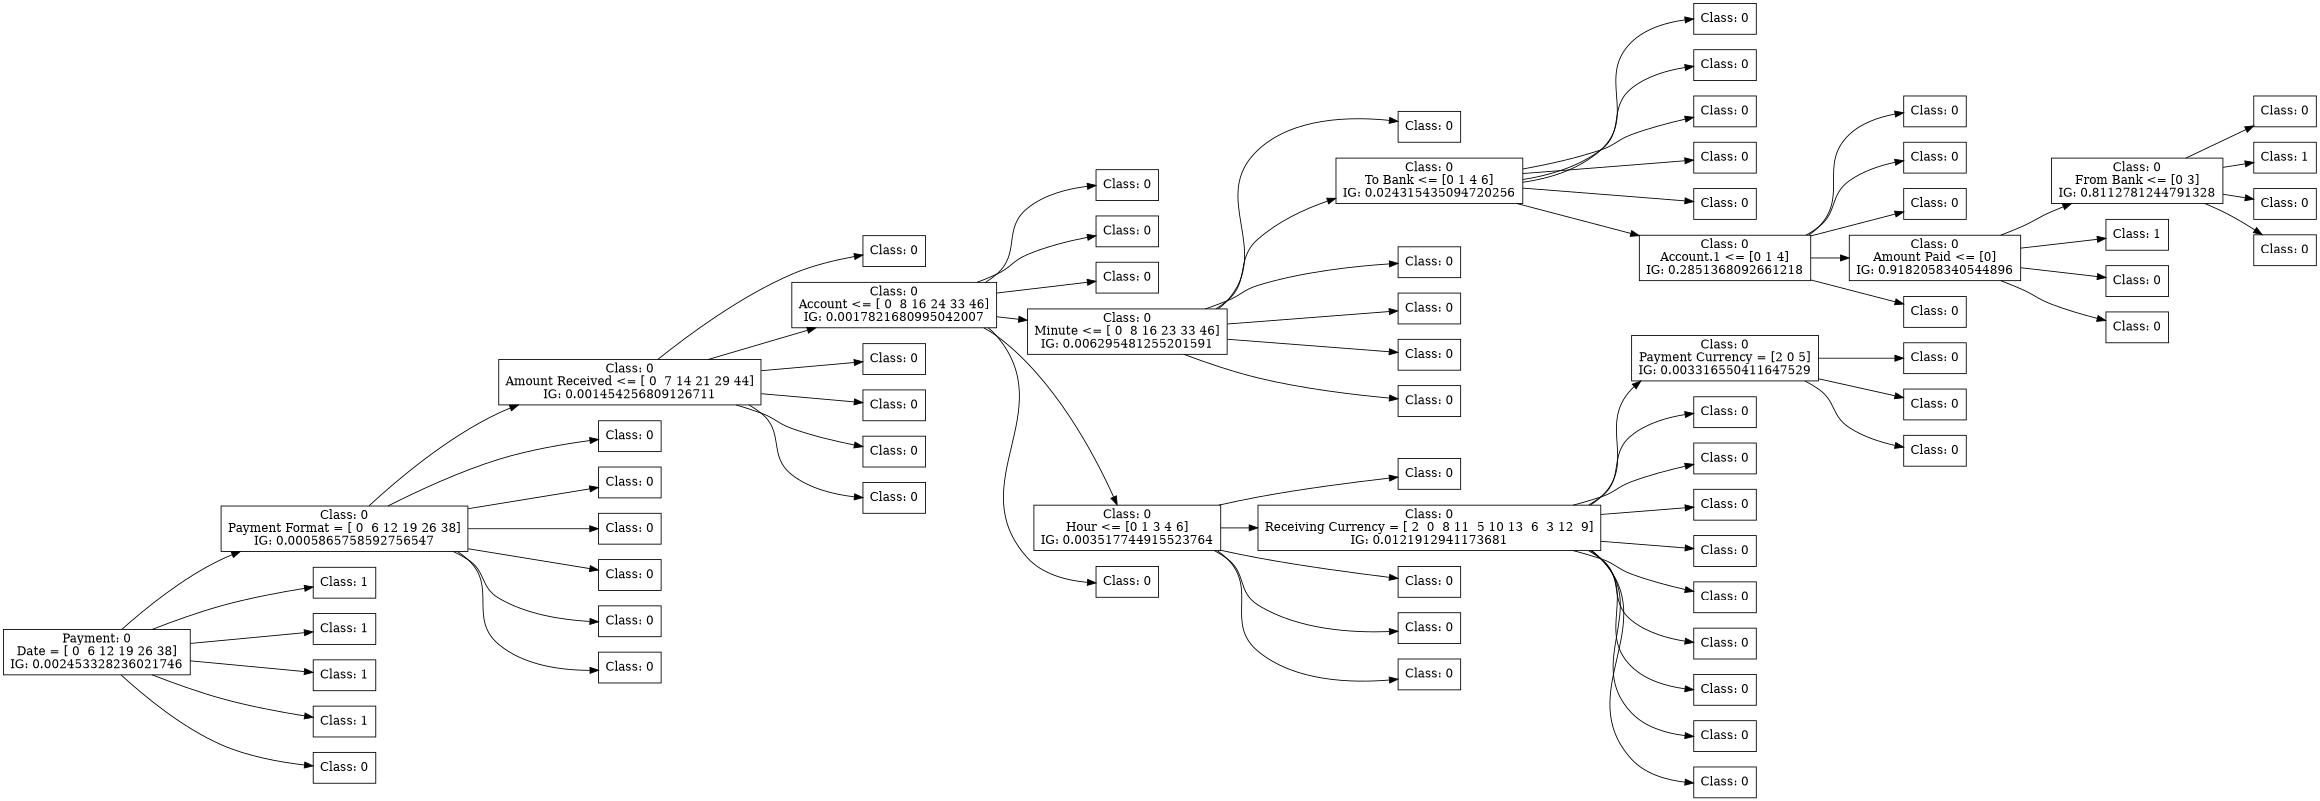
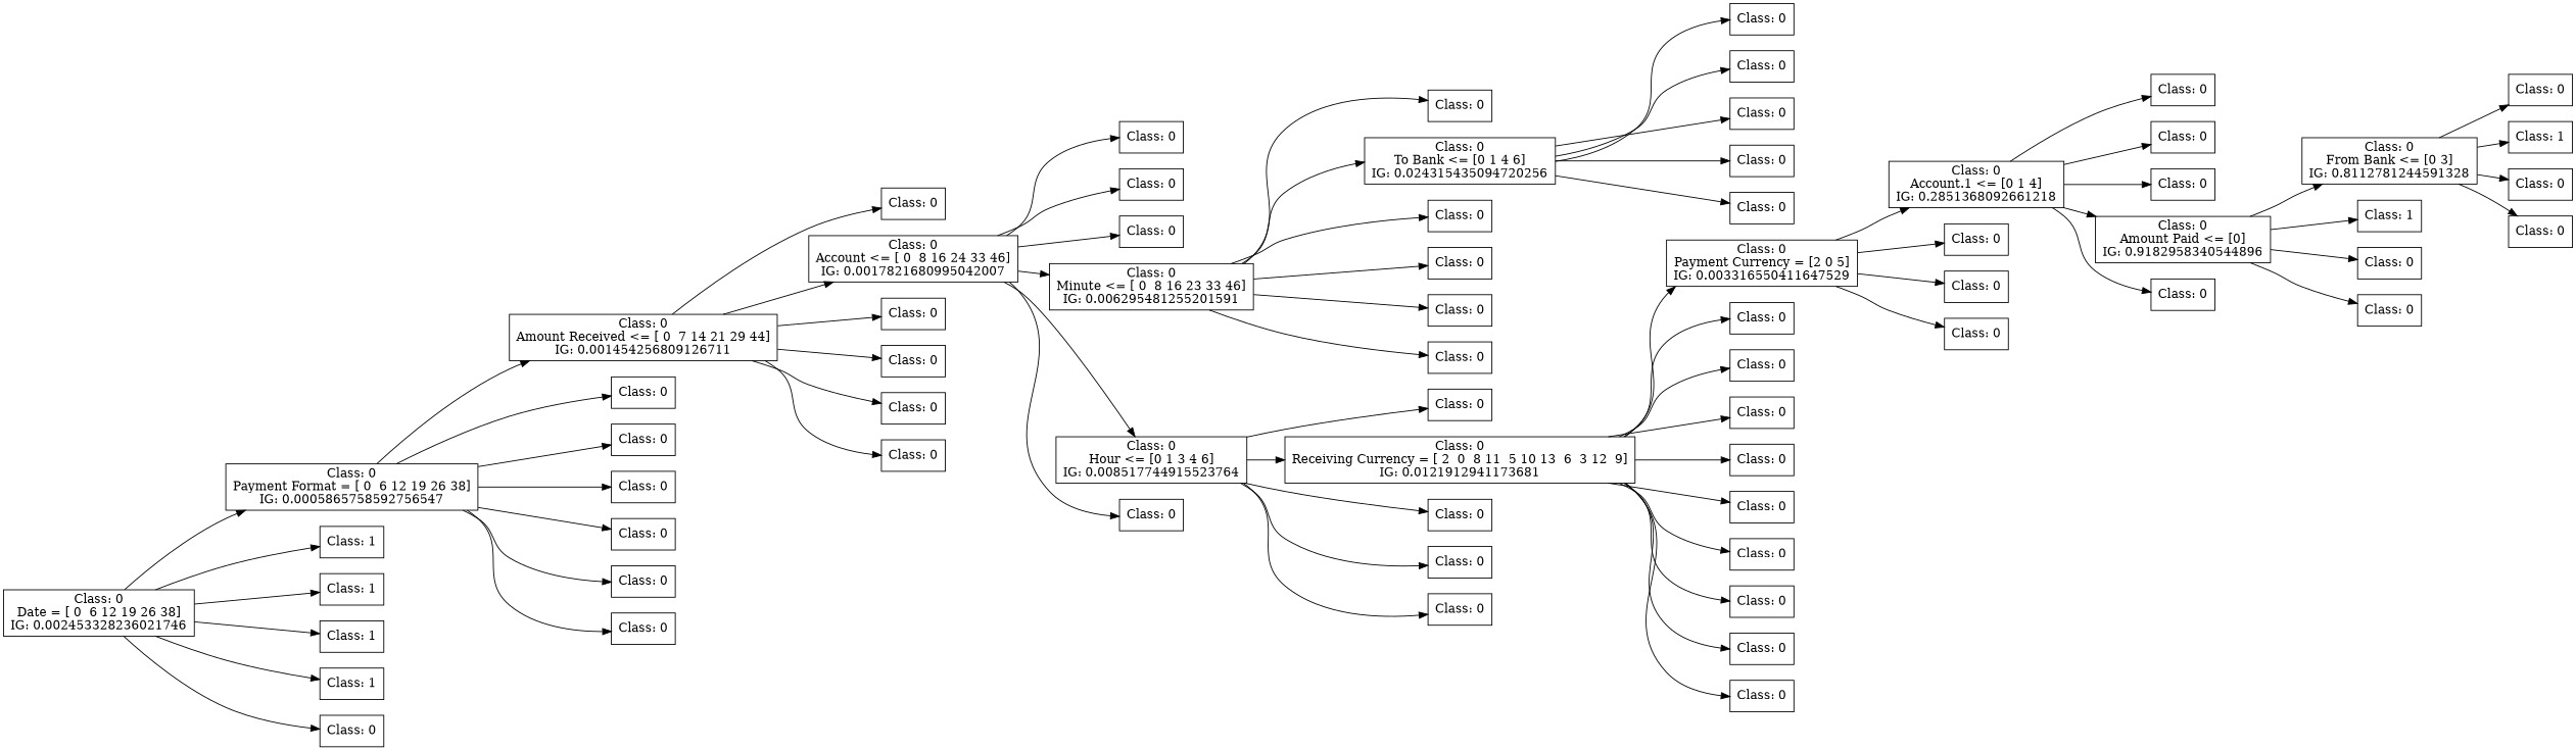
  digraph {
    rankdir=LR
    node [shape=box]
-   n1 [label="Payment: 0\nDate = [ 0  6 12 19 26 38]\nIG: 0.002453328236021746"]
+   n1 [label="Class: 0\nDate = [ 0  6 12 19 26 38]\nIG: 0.002453328236021746"]
    n2 [label="Class: 0\nPayment Format = [ 0  6 12 19 26 38]\nIG: 0.0005865758592756547"]
    n3 [label="Class: 1\n"]
    n4 [label="Class: 1\n"]
    n5 [label="Class: 1\n"]
    n6 [label="Class: 1\n"]
    n7 [label="Class: 0\n"]
    n8 [label="Class: 0\nAmount Received <= [ 0  7 14 21 29 44]\nIG: 0.001454256809126711"]
    n9 [label="Class: 0\n"]
    n10 [label="Class: 0\n"]
    n11 [label="Class: 0\n"]
    n12 [label="Class: 0\n"]
    n13 [label="Class: 0\n"]
    n14 [label="Class: 0\n"]
    n15 [label="Class: 0\n"]
    n16 [label="Class: 0\nAccount <= [ 0  8 16 24 33 46]\nIG: 0.0017821680995042007"]
    n17 [label="Class: 0\n"]
    n18 [label="Class: 0\n"]
    n19 [label="Class: 0\n"]
    n20 [label="Class: 0\n"]
    n21 [label="Class: 0\n"]
    n22 [label="Class: 0\n"]
    n23 [label="Class: 0\n"]
    n24 [label="Class: 0\nMinute <= [ 0  8 16 23 33 46]\nIG: 0.006295481255201591"]
-   n25 [label="Class: 0\nHour <= [0 1 3 4 6]\nIG: 0.003517744915523764"]
+   n25 [label="Class: 0\nHour <= [0 1 3 4 6]\nIG: 0.008517744915523764"]
    n26 [label="Class: 0\n"]
    n27 [label="Class: 0\n"]
    n28 [label="Class: 0\nTo Bank <= [0 1 4 6]\nIG: 0.024315435094720256"]
    n29 [label="Class: 0\n"]
    n30 [label="Class: 0\n"]
    n31 [label="Class: 0\n"]
    n32 [label="Class: 0\n"]
    n33 [label="Class: 0\n"]
    n34 [label="Class: 0\nReceiving Currency = [ 2  0  8 11  5 10 13  6  3 12  9]\nIG: 0.0121912941173681"]
    n35 [label="Class: 0\n"]
    n36 [label="Class: 0\n"]
    n37 [label="Class: 0\n"]
    n38 [label="Class: 0\n"]
    n39 [label="Class: 0\n"]
    n40 [label="Class: 0\n"]
    n41 [label="Class: 0\n"]
    n42 [label="Class: 0\n"]
    n43 [label="Class: 0\nAccount.1 <= [0 1 4]\nIG: 0.2851368092661218"]
    n44 [label="Class: 0\n"]
    n45 [label="Class: 0\n"]
    n46 [label="Class: 0\n"]
-   n47 [label="Class: 0\nAmount Paid <= [0]\nIG: 0.9182058340544896"]
+   n47 [label="Class: 0\nAmount Paid <= [0]\nIG: 0.9182958340544896"]
    n48 [label="Class: 0\n"]
-   n49 [label="Class: 0\nFrom Bank <= [0 3]\nIG: 0.8112781244791328"]
+   n49 [label="Class: 0\nFrom Bank <= [0 3]\nIG: 0.8112781244591328"]
    n50 [label="Class: 0\n"]
    n51 [label="Class: 1\n"]
    n52 [label="Class: 0\n"]
    n53 [label="Class: 0\n"]
    n54 [label="Class: 1\n"]
    n55 [label="Class: 0\n"]
    n56 [label="Class: 0\n"]
    n57 [label="Class: 0\nPayment Currency = [2 0 5]\nIG: 0.003316550411647529"]
    n58 [label="Class: 0\n"]
    n59 [label="Class: 0\n"]
    n60 [label="Class: 0\n"]
    n61 [label="Class: 0\n"]
    n62 [label="Class: 0\n"]
    n63 [label="Class: 0\n"]
    n64 [label="Class: 0\n"]
    n65 [label="Class: 0\n"]
    n66 [label="Class: 0\n"]
    n67 [label="Class: 0\n"]
    n68 [label="Class: 0\n"]
    n69 [label="Class: 0\n"]
    n1 -> n2
    n1 -> n3
    n1 -> n4
    n1 -> n5
    n1 -> n6
    n1 -> n7
    n2 -> n8
    n2 -> n9
    n2 -> n10
    n2 -> n11
    n2 -> n12
    n2 -> n13
    n2 -> n14
    n8 -> n15
    n8 -> n16
    n8 -> n17
    n8 -> n18
    n8 -> n19
    n8 -> n20
    n16 -> n21
    n16 -> n22
    n16 -> n23
    n16 -> n24
    n16 -> n25
    n16 -> n26
    n24 -> n27
    n24 -> n28
    n24 -> n29
    n24 -> n30
    n24 -> n31
    n24 -> n32
    n25 -> n33
    n25 -> n34
    n25 -> n35
    n25 -> n36
    n25 -> n37
    n28 -> n38
    n28 -> n39
    n28 -> n40
    n28 -> n41
    n28 -> n42
-   n28 -> n43
+   n57 -> n43
    n34 -> n57
    n34 -> n58
    n34 -> n59
    n34 -> n60
    n34 -> n61
    n34 -> n62
    n34 -> n63
    n34 -> n64
    n34 -> n65
    n34 -> n66
    n43 -> n44
    n43 -> n45
    n43 -> n46
    n43 -> n47
    n43 -> n48
    n47 -> n49
    n47 -> n54
    n47 -> n55
    n47 -> n56
    n49 -> n50
    n49 -> n51
    n49 -> n52
    n49 -> n53
    n57 -> n67
    n57 -> n68
    n57 -> n69
  }
